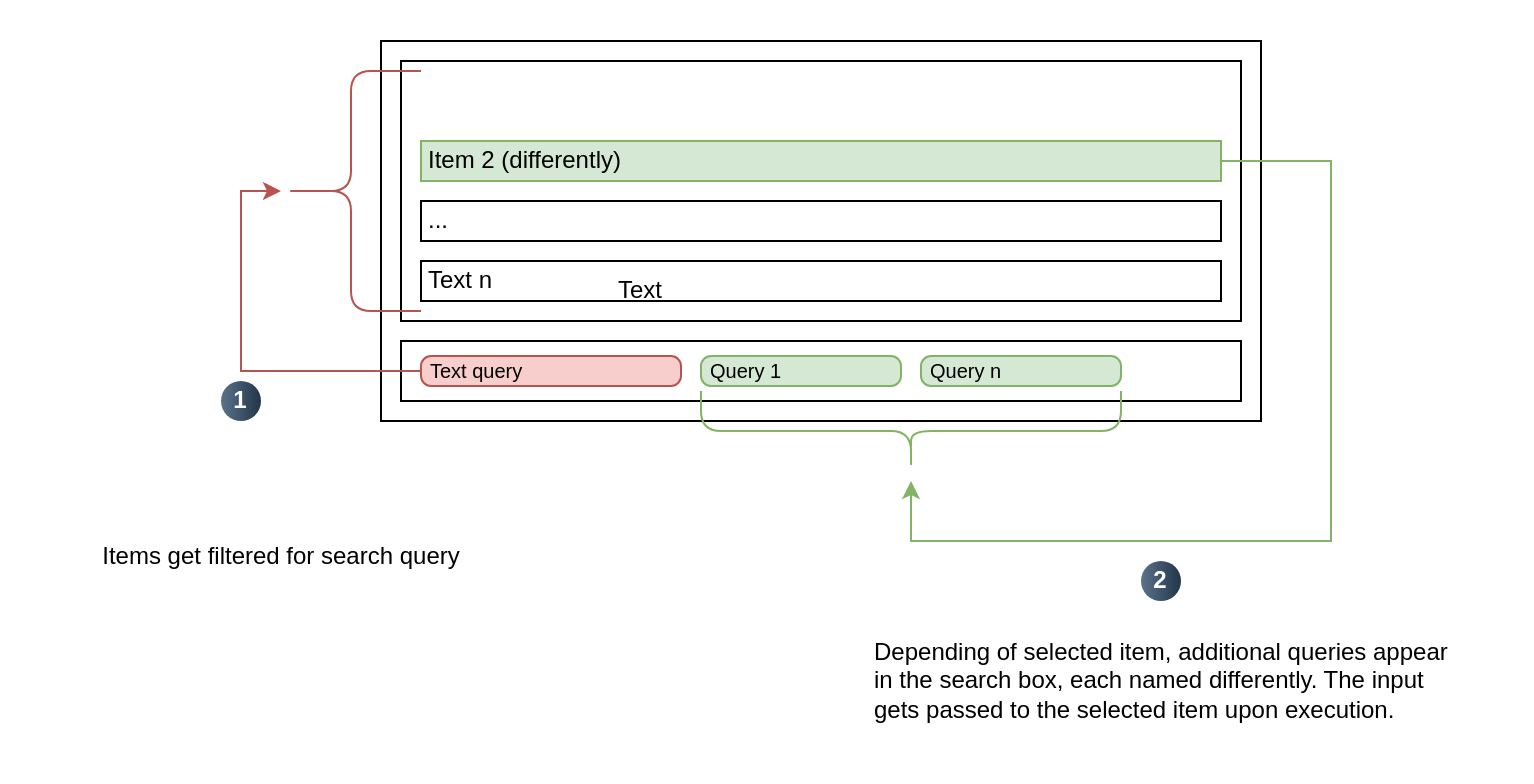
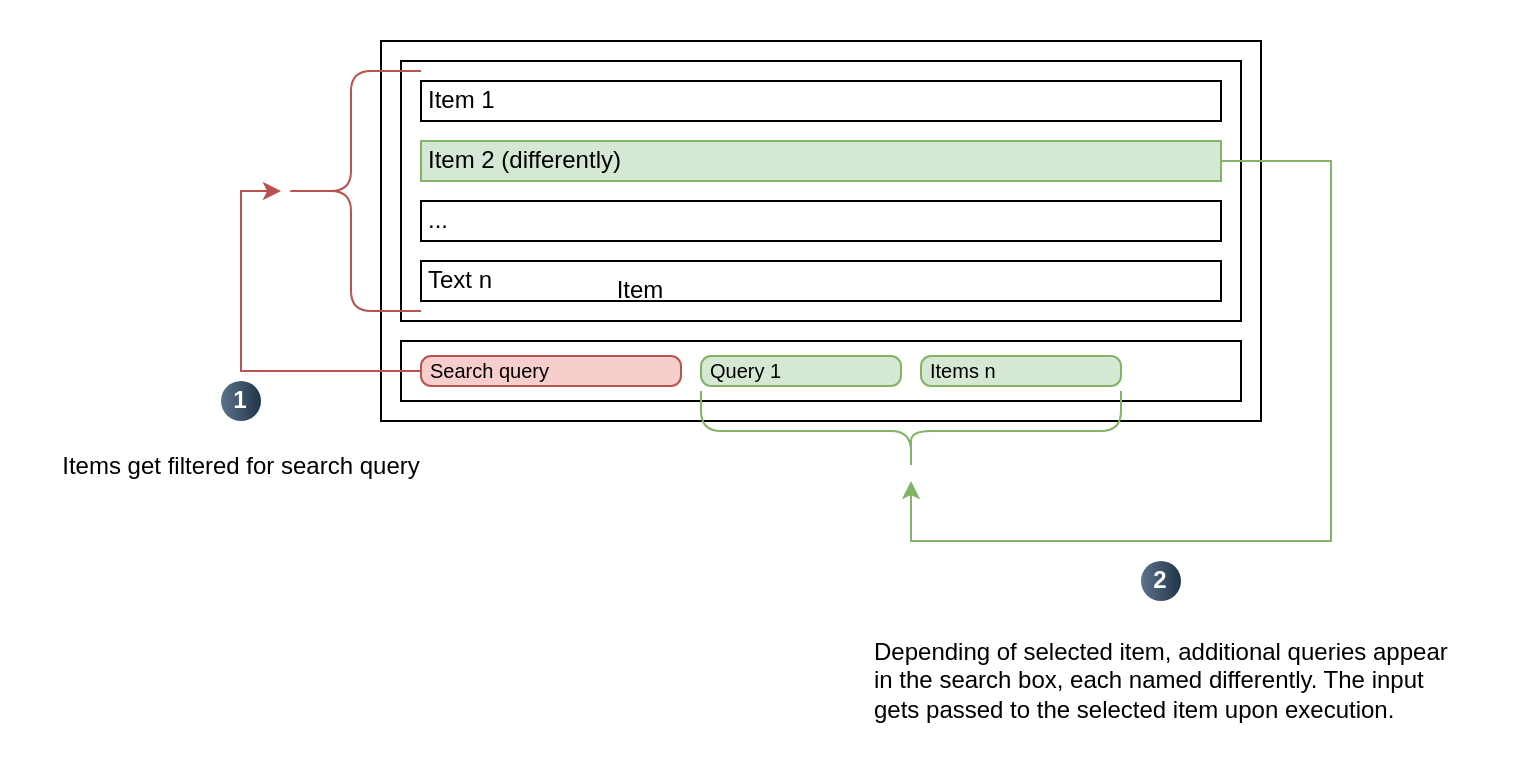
  <mxCell id="0" />
  <mxCell id="1" parent="0" />
  <mxCell id="2" value="" style="rounded=0;whiteSpace=wrap;html=1;" vertex="1" parent="1"><mxGeometry x="190" y="20" width="440" height="190" as="geometry" /></mxCell>
  <mxCell id="3" value="" style="rounded=0;whiteSpace=wrap;html=1;" vertex="1" parent="1"><mxGeometry x="200" y="170" width="420" height="30" as="geometry" /></mxCell>
  <mxCell id="4" style="edgeStyle=orthogonalEdgeStyle;rounded=0;orthogonalLoop=1;jettySize=auto;html=1;fillColor=#f8cecc;strokeColor=#b85450;" edge="1" parent="1" source="5" target="14"><mxGeometry relative="1" as="geometry"><mxPoint x="100" y="80" as="targetPoint" /><Array as="points"><mxPoint x="120" y="185" /><mxPoint x="120" y="95" /></Array></mxGeometry></mxCell>
- <mxCell id="5" value="Text query" style="html=1;shadow=0;dashed=0;shape=mxgraph.bootstrap.rrect;rSize=5;html=1;whiteSpace=wrap;align=left;spacingLeft=5;spacing=0;fontSize=10;verticalAlign=middle;fillColor=#f8cecc;strokeColor=#b85450;" vertex="1" parent="1"><mxGeometry x="210" y="177.5" width="130" height="15" as="geometry" /></mxCell>
+ <mxCell id="5" value="Search query" style="html=1;shadow=0;dashed=0;shape=mxgraph.bootstrap.rrect;rSize=5;html=1;whiteSpace=wrap;align=left;spacingLeft=5;spacing=0;fontSize=10;verticalAlign=middle;fillColor=#f8cecc;strokeColor=#b85450;" vertex="1" parent="1"><mxGeometry x="210" y="177.5" width="130" height="15" as="geometry" /></mxCell>
  <mxCell id="6" value="Query 1" style="html=1;shadow=0;dashed=0;shape=mxgraph.bootstrap.rrect;rSize=5;html=1;whiteSpace=wrap;align=left;spacingLeft=5;spacing=0;fontSize=10;verticalAlign=middle;fillColor=#d5e8d4;strokeColor=#82b366;" vertex="1" parent="1"><mxGeometry x="350" y="177.5" width="100" height="15" as="geometry" /></mxCell>
- <mxCell id="7" value="Query n" style="html=1;shadow=0;dashed=0;shape=mxgraph.bootstrap.rrect;rSize=5;html=1;whiteSpace=wrap;align=left;spacingLeft=5;spacing=0;fontSize=10;verticalAlign=middle;fillColor=#d5e8d4;strokeColor=#82b366;" vertex="1" parent="1"><mxGeometry x="460" y="177.5" width="100" height="15" as="geometry" /></mxCell>
+ <mxCell id="7" value="Items n" style="html=1;shadow=0;dashed=0;shape=mxgraph.bootstrap.rrect;rSize=5;html=1;whiteSpace=wrap;align=left;spacingLeft=5;spacing=0;fontSize=10;verticalAlign=middle;fillColor=#d5e8d4;strokeColor=#82b366;" vertex="1" parent="1"><mxGeometry x="460" y="177.5" width="100" height="15" as="geometry" /></mxCell>
  <mxCell id="8" value="" style="rounded=0;whiteSpace=wrap;html=1;align=left;verticalAlign=top;" vertex="1" parent="1"><mxGeometry x="200" y="30" width="420" height="130" as="geometry" /></mxCell>
+ <mxCell id="9" value="Item 1" style="rounded=0;whiteSpace=wrap;html=1;align=left;spacingLeft=2;" vertex="1" parent="1"><mxGeometry x="210" y="40" width="400" height="20" as="geometry" /></mxCell>
  <mxCell id="10" style="edgeStyle=orthogonalEdgeStyle;rounded=0;orthogonalLoop=1;jettySize=auto;html=1;exitX=1;exitY=0.5;exitDx=0;exitDy=0;fillColor=#d5e8d4;strokeColor=#82b366;" edge="1" parent="1" source="11"><mxGeometry relative="1" as="geometry"><mxPoint x="455" y="240" as="targetPoint" /><mxPoint x="615" y="80" as="sourcePoint" /><Array as="points"><mxPoint x="665" y="80" /><mxPoint x="665" y="270" /><mxPoint x="455" y="270" /></Array></mxGeometry></mxCell>
  <mxCell id="11" value="Item 2 (differently)" style="rounded=0;whiteSpace=wrap;html=1;align=left;spacingLeft=2;fillColor=#d5e8d4;strokeColor=#82b366;" vertex="1" parent="1"><mxGeometry x="210" y="70" width="400" height="20" as="geometry" /></mxCell>
  <mxCell id="12" value="..." style="rounded=0;whiteSpace=wrap;html=1;align=left;spacingLeft=2;" vertex="1" parent="1"><mxGeometry x="210" y="100" width="400" height="20" as="geometry" /></mxCell>
  <mxCell id="13" value="Text n" style="rounded=0;whiteSpace=wrap;html=1;align=left;spacingLeft=2;" vertex="1" parent="1"><mxGeometry x="210" y="130" width="400" height="20" as="geometry" /></mxCell>
  <mxCell id="14" value="" style="shape=curlyBracket;whiteSpace=wrap;html=1;rounded=1;labelPosition=left;verticalLabelPosition=middle;align=right;verticalAlign=middle;fillColor=#f8cecc;strokeColor=#b85450;" vertex="1" parent="1"><mxGeometry x="140" y="35" width="70" height="120" as="geometry" /></mxCell>
  <mxCell id="15" value="" style="shape=curlyBracket;whiteSpace=wrap;html=1;rounded=1;labelPosition=left;verticalLabelPosition=middle;align=right;verticalAlign=middle;fillColor=#d5e8d4;strokeColor=#82b366;rotation=-90;" vertex="1" parent="1"><mxGeometry x="435" y="110" width="40" height="210" as="geometry" /></mxCell>
  <mxCell id="16" value="1" style="ellipse;whiteSpace=wrap;html=1;aspect=fixed;rotation=0;gradientColor=#223548;strokeColor=none;gradientDirection=east;fillColor=#5b738b;rounded=0;pointerEvents=0;fontFamily=Helvetica;fontSize=12;fontColor=#FFFFFF;spacingTop=4;spacingBottom=4;spacingLeft=4;spacingRight=4;points=[];fontStyle=1" vertex="1" parent="1"><mxGeometry x="110" y="190" width="20" height="20" as="geometry" /></mxCell>
  <mxCell id="17" value="2" style="ellipse;whiteSpace=wrap;html=1;aspect=fixed;rotation=0;gradientColor=#223548;strokeColor=none;gradientDirection=east;fillColor=#5b738b;rounded=0;pointerEvents=0;fontFamily=Helvetica;fontSize=12;fontColor=#FFFFFF;spacingTop=4;spacingBottom=4;spacingLeft=4;spacingRight=4;points=[];fontStyle=1" vertex="1" parent="1"><mxGeometry x="570" y="280" width="20" height="20" as="geometry" /></mxCell>
- <mxCell id="18" value="Text" style="text;html=1;align=center;verticalAlign=middle;whiteSpace=wrap;rounded=0;" vertex="1" parent="1"><mxGeometry x="290" y="130" width="60" height="30" as="geometry" /></mxCell>
- <mxCell id="19" value="Items get filtered for search query" style="text;html=1;align=center;verticalAlign=middle;resizable=0;points=[];autosize=1;strokeColor=none;fillColor=none;" vertex="1" parent="1"><mxGeometry x="40" y="263" width="200" height="30" as="geometry" /></mxCell>
+ <mxCell id="18" value="Item" style="text;html=1;align=center;verticalAlign=middle;whiteSpace=wrap;rounded=0;" vertex="1" parent="1"><mxGeometry x="290" y="130" width="60" height="30" as="geometry" /></mxCell>
+ <mxCell id="19" value="Items get filtered for search query" style="text;html=1;align=center;verticalAlign=middle;resizable=0;points=[];autosize=1;strokeColor=none;fillColor=none;" vertex="1" parent="1"><mxGeometry x="20" y="218" width="200" height="30" as="geometry" /></mxCell>
  <mxCell id="20" value="Depending of selected item, additional queries appear&lt;div&gt;in the search box, each named differently. The input&amp;nbsp;&lt;/div&gt;&lt;div&gt;gets passed to the selected item upon execution.&lt;/div&gt;" style="text;html=1;align=left;verticalAlign=middle;resizable=0;points=[];autosize=1;strokeColor=none;fillColor=none;" vertex="1" parent="1"><mxGeometry x="435" y="310" width="310" height="60" as="geometry" /></mxCell>
